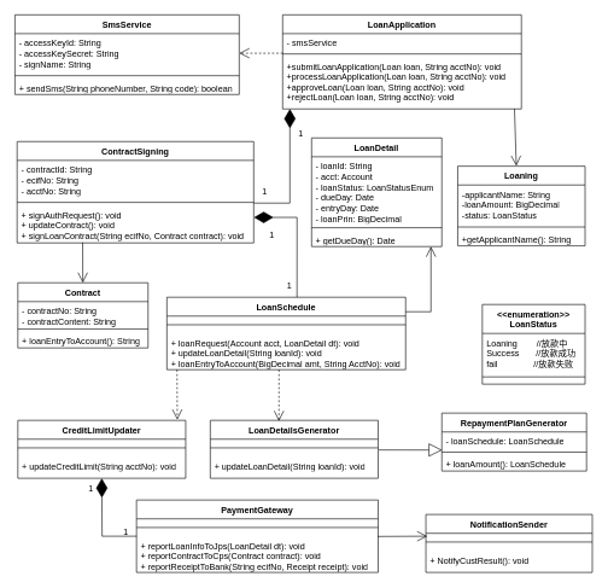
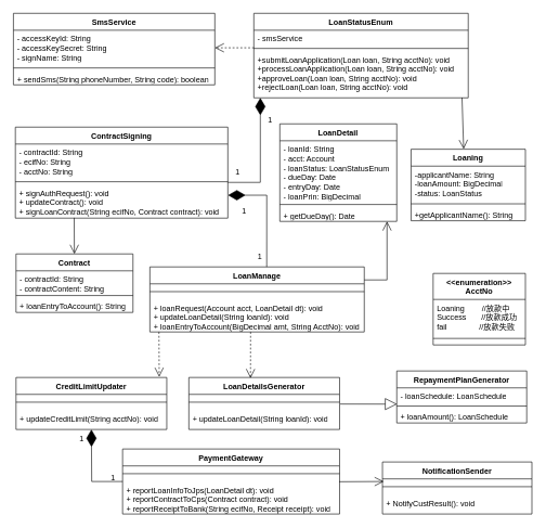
  <mxCell id="0" />
  <mxCell id="1" parent="0" />
  <mxCell id="2" value="SmsService" style="swimlane;fontStyle=1;align=center;verticalAlign=top;childLayout=stackLayout;horizontal=1;startSize=26;horizontalStack=0;resizeParent=1;resizeParentMax=0;resizeLast=0;collapsible=1;marginBottom=0;whiteSpace=wrap;html=1;" parent="1" vertex="1"><mxGeometry x="20" y="20" width="310" height="110" as="geometry" /></mxCell>
  <mxCell id="3" value="-&amp;nbsp;accessKeyId: String&lt;br&gt;-&amp;nbsp;accessKeySecret: String&lt;br&gt;-&amp;nbsp;signName: String" style="text;strokeColor=none;fillColor=none;align=left;verticalAlign=top;spacingLeft=4;spacingRight=4;overflow=hidden;rotatable=0;points=[[0,0.5],[1,0.5]];portConstraint=eastwest;whiteSpace=wrap;html=1;" parent="2" vertex="1"><mxGeometry y="26" width="310" height="54" as="geometry" /></mxCell>
  <mxCell id="4" value="" style="line;strokeWidth=1;fillColor=none;align=left;verticalAlign=middle;spacingTop=-1;spacingLeft=3;spacingRight=3;rotatable=0;labelPosition=right;points=[];portConstraint=eastwest;strokeColor=inherit;" parent="2" vertex="1"><mxGeometry y="80" width="310" height="8" as="geometry" /></mxCell>
  <mxCell id="5" value="+&amp;nbsp;sendSms(String phoneNumber, String code): boolean" style="text;strokeColor=none;fillColor=none;align=left;verticalAlign=top;spacingLeft=4;spacingRight=4;overflow=hidden;rotatable=0;points=[[0,0.5],[1,0.5]];portConstraint=eastwest;whiteSpace=wrap;html=1;" parent="2" vertex="1"><mxGeometry y="88" width="310" height="22" as="geometry" /></mxCell>
- <mxCell id="6" value="LoanApplication" style="swimlane;fontStyle=1;align=center;verticalAlign=top;childLayout=stackLayout;horizontal=1;startSize=26;horizontalStack=0;resizeParent=1;resizeParentMax=0;resizeLast=0;collapsible=1;marginBottom=0;whiteSpace=wrap;html=1;" parent="1" vertex="1"><mxGeometry x="390" y="20" width="330" height="130" as="geometry" /></mxCell>
+ <mxCell id="6" value="LoanStatusEnum" style="swimlane;fontStyle=1;align=center;verticalAlign=top;childLayout=stackLayout;horizontal=1;startSize=26;horizontalStack=0;resizeParent=1;resizeParentMax=0;resizeLast=0;collapsible=1;marginBottom=0;whiteSpace=wrap;html=1;" parent="1" vertex="1"><mxGeometry x="390" y="20" width="330" height="130" as="geometry" /></mxCell>
  <mxCell id="7" value="- smsService" style="text;strokeColor=none;fillColor=none;align=left;verticalAlign=top;spacingLeft=4;spacingRight=4;overflow=hidden;rotatable=0;points=[[0,0.5],[1,0.5]];portConstraint=eastwest;whiteSpace=wrap;html=1;" parent="6" vertex="1"><mxGeometry y="26" width="330" height="24" as="geometry" /></mxCell>
  <mxCell id="8" value="" style="line;strokeWidth=1;fillColor=none;align=left;verticalAlign=middle;spacingTop=-1;spacingLeft=3;spacingRight=3;rotatable=0;labelPosition=right;points=[];portConstraint=eastwest;strokeColor=inherit;" parent="6" vertex="1"><mxGeometry y="50" width="330" height="8" as="geometry" /></mxCell>
  <mxCell id="9" value="+submitLoanApplication(Loan loan, String acctNo): void&lt;br style=&quot;border-color: var(--border-color);&quot;&gt;+processLoanApplication(Loan loan, String acctNo): void&lt;br style=&quot;border-color: var(--border-color);&quot;&gt;+approveLoan(Loan loan, String acctNo): void&lt;br style=&quot;border-color: var(--border-color);&quot;&gt;+rejectLoan(Loan loan, String acctNo): void" style="text;strokeColor=none;fillColor=none;align=left;verticalAlign=top;spacingLeft=4;spacingRight=4;overflow=hidden;rotatable=0;points=[[0,0.5],[1,0.5]];portConstraint=eastwest;whiteSpace=wrap;html=1;" parent="6" vertex="1"><mxGeometry y="58" width="330" height="72" as="geometry" /></mxCell>
  <mxCell id="10" value="" style="endArrow=open;endSize=12;dashed=1;html=1;rounded=0;entryX=1;entryY=0.5;entryDx=0;entryDy=0;exitX=0.001;exitY=0.375;exitDx=0;exitDy=0;exitPerimeter=0;" parent="1" source="8" target="3" edge="1"><mxGeometry width="160" relative="1" as="geometry"><mxPoint x="420" y="93" as="sourcePoint" /><mxPoint x="480" y="220" as="targetPoint" /></mxGeometry></mxCell>
  <mxCell id="11" value="Loaning" style="swimlane;fontStyle=1;align=center;verticalAlign=top;childLayout=stackLayout;horizontal=1;startSize=26;horizontalStack=0;resizeParent=1;resizeParentMax=0;resizeLast=0;collapsible=1;marginBottom=0;whiteSpace=wrap;html=1;" parent="1" vertex="1"><mxGeometry x="632" y="229" width="176" height="110" as="geometry" /></mxCell>
  <mxCell id="12" value="-applicantName: String&lt;br&gt;-loanAmount: BigDecimal&lt;br&gt;-status: LoanStatus" style="text;strokeColor=none;fillColor=none;align=left;verticalAlign=top;spacingLeft=4;spacingRight=4;overflow=hidden;rotatable=0;points=[[0,0.5],[1,0.5]];portConstraint=eastwest;whiteSpace=wrap;html=1;" parent="11" vertex="1"><mxGeometry y="26" width="176" height="54" as="geometry" /></mxCell>
  <mxCell id="13" value="" style="line;strokeWidth=1;fillColor=none;align=left;verticalAlign=middle;spacingTop=-1;spacingLeft=3;spacingRight=3;rotatable=0;labelPosition=right;points=[];portConstraint=eastwest;strokeColor=inherit;" parent="11" vertex="1"><mxGeometry y="80" width="176" height="8" as="geometry" /></mxCell>
  <mxCell id="14" value="+getApplicantName(): String" style="text;strokeColor=none;fillColor=none;align=left;verticalAlign=top;spacingLeft=4;spacingRight=4;overflow=hidden;rotatable=0;points=[[0,0.5],[1,0.5]];portConstraint=eastwest;whiteSpace=wrap;html=1;" parent="11" vertex="1"><mxGeometry y="88" width="176" height="22" as="geometry" /></mxCell>
  <mxCell id="15" value="" style="endArrow=open;endFill=1;endSize=12;html=1;rounded=0;entryX=0.46;entryY=-0.003;entryDx=0;entryDy=0;entryPerimeter=0;exitX=0.971;exitY=0.995;exitDx=0;exitDy=0;exitPerimeter=0;" parent="1" source="9" target="11" edge="1"><mxGeometry width="160" relative="1" as="geometry"><mxPoint x="710" y="170" as="sourcePoint" /><mxPoint x="910" y="210" as="targetPoint" /></mxGeometry></mxCell>
- <mxCell id="16" value="&lt;b style=&quot;border-color: var(--border-color);&quot;&gt;&amp;lt;&amp;lt;enumeration&amp;gt;&amp;gt;&lt;br style=&quot;border-color: var(--border-color);&quot;&gt;LoanStatus&lt;br&gt;&lt;/b&gt;" style="swimlane;fontStyle=1;align=center;verticalAlign=top;childLayout=stackLayout;horizontal=1;startSize=40;horizontalStack=0;resizeParent=1;resizeParentMax=0;resizeLast=0;collapsible=1;marginBottom=0;whiteSpace=wrap;html=1;" parent="1" vertex="1"><mxGeometry x="666" y="420" width="142" height="110" as="geometry" /></mxCell>
+ <mxCell id="16" value="&lt;b style=&quot;border-color: var(--border-color);&quot;&gt;&amp;lt;&amp;lt;enumeration&amp;gt;&amp;gt;&lt;br style=&quot;border-color: var(--border-color);&quot;&gt;AcctNo&lt;br&gt;&lt;/b&gt;" style="swimlane;fontStyle=1;align=center;verticalAlign=top;childLayout=stackLayout;horizontal=1;startSize=40;horizontalStack=0;resizeParent=1;resizeParentMax=0;resizeLast=0;collapsible=1;marginBottom=0;whiteSpace=wrap;html=1;" parent="1" vertex="1"><mxGeometry x="666" y="420" width="142" height="110" as="geometry" /></mxCell>
  <mxCell id="17" value="Loaning&amp;nbsp; &amp;nbsp; &amp;nbsp; &amp;nbsp; //放款中&lt;br&gt;Success&amp;nbsp; &amp;nbsp; &amp;nbsp; &amp;nbsp;//放款成功&lt;br&gt;fail&amp;nbsp; &amp;nbsp; &amp;nbsp; &amp;nbsp; &amp;nbsp; &amp;nbsp; &amp;nbsp; &amp;nbsp;//放款失败" style="text;strokeColor=none;fillColor=none;align=left;verticalAlign=top;spacingLeft=4;spacingRight=4;overflow=hidden;rotatable=0;points=[[0,0.5],[1,0.5]];portConstraint=eastwest;whiteSpace=wrap;html=1;" parent="16" vertex="1"><mxGeometry y="40" width="142" height="50" as="geometry" /></mxCell>
  <mxCell id="18" value="" style="line;strokeWidth=1;fillColor=none;align=left;verticalAlign=middle;spacingTop=-1;spacingLeft=3;spacingRight=3;rotatable=0;labelPosition=right;points=[];portConstraint=eastwest;strokeColor=inherit;" parent="16" vertex="1"><mxGeometry y="90" width="142" height="20" as="geometry" /></mxCell>
  <mxCell id="19" value="ContractSigning" style="swimlane;fontStyle=1;align=center;verticalAlign=top;childLayout=stackLayout;horizontal=1;startSize=26;horizontalStack=0;resizeParent=1;resizeParentMax=0;resizeLast=0;collapsible=1;marginBottom=0;whiteSpace=wrap;html=1;" parent="1" vertex="1"><mxGeometry x="23" y="195" width="327" height="140" as="geometry" /></mxCell>
  <mxCell id="20" value="-&amp;nbsp;contractId: String&lt;br&gt;-&amp;nbsp;ecifNo: String&lt;br&gt;-&amp;nbsp;acctNo: String" style="text;strokeColor=none;fillColor=none;align=left;verticalAlign=top;spacingLeft=4;spacingRight=4;overflow=hidden;rotatable=0;points=[[0,0.5],[1,0.5]];portConstraint=eastwest;whiteSpace=wrap;html=1;" parent="19" vertex="1"><mxGeometry y="26" width="327" height="54" as="geometry" /></mxCell>
  <mxCell id="21" value="" style="line;strokeWidth=1;fillColor=none;align=left;verticalAlign=middle;spacingTop=-1;spacingLeft=3;spacingRight=3;rotatable=0;labelPosition=right;points=[];portConstraint=eastwest;strokeColor=inherit;" parent="19" vertex="1"><mxGeometry y="80" width="327" height="8" as="geometry" /></mxCell>
  <mxCell id="22" value="+ signAuthRequest(): void&lt;br style=&quot;border-color: var(--border-color);&quot;&gt;+ updateContract(): void&lt;br style=&quot;border-color: var(--border-color);&quot;&gt;+ signLoanContract(String ecifNo, Contract contract): void" style="text;strokeColor=none;fillColor=none;align=left;verticalAlign=top;spacingLeft=4;spacingRight=4;overflow=hidden;rotatable=0;points=[[0,0.5],[1,0.5]];portConstraint=eastwest;whiteSpace=wrap;html=1;" parent="19" vertex="1"><mxGeometry y="88" width="327" height="52" as="geometry" /></mxCell>
  <mxCell id="23" value="" style="endArrow=diamondThin;endFill=1;endSize=24;html=1;rounded=0;edgeStyle=orthogonalEdgeStyle;" parent="1" target="9" edge="1"><mxGeometry width="160" relative="1" as="geometry"><mxPoint x="350" y="280" as="sourcePoint" /><mxPoint x="510" y="280" as="targetPoint" /><Array as="points"><mxPoint x="400" y="280" /></Array></mxGeometry></mxCell>
  <mxCell id="24" value="1" style="text;html=1;align=center;verticalAlign=middle;resizable=0;points=[];autosize=1;strokeColor=none;fillColor=none;" parent="1" vertex="1"><mxGeometry x="350" y="250" width="30" height="30" as="geometry" /></mxCell>
  <mxCell id="25" value="1" style="text;html=1;align=center;verticalAlign=middle;resizable=0;points=[];autosize=1;strokeColor=none;fillColor=none;" parent="1" vertex="1"><mxGeometry x="400" y="170" width="30" height="30" as="geometry" /></mxCell>
  <mxCell id="26" value="Contract" style="swimlane;fontStyle=1;align=center;verticalAlign=top;childLayout=stackLayout;horizontal=1;startSize=26;horizontalStack=0;resizeParent=1;resizeParentMax=0;resizeLast=0;collapsible=1;marginBottom=0;whiteSpace=wrap;html=1;" parent="1" vertex="1"><mxGeometry x="24" y="390" width="180" height="90" as="geometry" /></mxCell>
- <mxCell id="27" value="- contractNo: String&lt;br&gt;- contractContent: String" style="text;strokeColor=none;fillColor=none;align=left;verticalAlign=top;spacingLeft=4;spacingRight=4;overflow=hidden;rotatable=0;points=[[0,0.5],[1,0.5]];portConstraint=eastwest;whiteSpace=wrap;html=1;" parent="26" vertex="1"><mxGeometry y="26" width="180" height="34" as="geometry" /></mxCell>
+ <mxCell id="27" value="- contractId: String&lt;br&gt;- contractContent: String" style="text;strokeColor=none;fillColor=none;align=left;verticalAlign=top;spacingLeft=4;spacingRight=4;overflow=hidden;rotatable=0;points=[[0,0.5],[1,0.5]];portConstraint=eastwest;whiteSpace=wrap;html=1;" parent="26" vertex="1"><mxGeometry y="26" width="180" height="34" as="geometry" /></mxCell>
  <mxCell id="28" value="" style="line;strokeWidth=1;fillColor=none;align=left;verticalAlign=middle;spacingTop=-1;spacingLeft=3;spacingRight=3;rotatable=0;labelPosition=right;points=[];portConstraint=eastwest;strokeColor=inherit;" parent="26" vertex="1"><mxGeometry y="60" width="180" height="8" as="geometry" /></mxCell>
  <mxCell id="29" value="+ loanEntryToAccount(): String" style="text;strokeColor=none;fillColor=none;align=left;verticalAlign=top;spacingLeft=4;spacingRight=4;overflow=hidden;rotatable=0;points=[[0,0.5],[1,0.5]];portConstraint=eastwest;whiteSpace=wrap;html=1;" parent="26" vertex="1"><mxGeometry y="68" width="180" height="22" as="geometry" /></mxCell>
  <mxCell id="30" value="" style="endArrow=open;endFill=1;endSize=12;html=1;rounded=0;exitX=0.277;exitY=0.988;exitDx=0;exitDy=0;exitPerimeter=0;" parent="1" source="22" target="26" edge="1"><mxGeometry width="160" relative="1" as="geometry"><mxPoint x="250" y="380" as="sourcePoint" /><mxPoint x="410" y="380" as="targetPoint" /></mxGeometry></mxCell>
- <mxCell id="31" value="LoanSchedule" style="swimlane;fontStyle=1;align=center;verticalAlign=top;childLayout=stackLayout;horizontal=1;startSize=26;horizontalStack=0;resizeParent=1;resizeParentMax=0;resizeLast=0;collapsible=1;marginBottom=0;whiteSpace=wrap;html=1;" parent="1" vertex="1"><mxGeometry x="230" y="410" width="330" height="100" as="geometry" /></mxCell>
+ <mxCell id="31" value="LoanManage" style="swimlane;fontStyle=1;align=center;verticalAlign=top;childLayout=stackLayout;horizontal=1;startSize=26;horizontalStack=0;resizeParent=1;resizeParentMax=0;resizeLast=0;collapsible=1;marginBottom=0;whiteSpace=wrap;html=1;" parent="1" vertex="1"><mxGeometry x="230" y="410" width="330" height="100" as="geometry" /></mxCell>
  <mxCell id="32" value="" style="line;strokeWidth=1;fillColor=none;align=left;verticalAlign=middle;spacingTop=-1;spacingLeft=3;spacingRight=3;rotatable=0;labelPosition=right;points=[];portConstraint=eastwest;strokeColor=inherit;" parent="31" vertex="1"><mxGeometry y="26" width="330" height="24" as="geometry" /></mxCell>
  <mxCell id="33" value="+ loanRequest(Account acct, LoanDetail dt): void&lt;br&gt;+ updateLoanDetail(String loanId): void&lt;br&gt;+ loanEntryToAccount(BigDecimal amt, String AcctNo): void" style="text;strokeColor=none;fillColor=none;align=left;verticalAlign=top;spacingLeft=4;spacingRight=4;overflow=hidden;rotatable=0;points=[[0,0.5],[1,0.5]];portConstraint=eastwest;whiteSpace=wrap;html=1;" parent="31" vertex="1"><mxGeometry y="50" width="330" height="50" as="geometry" /></mxCell>
  <mxCell id="34" value="" style="endArrow=diamondThin;endFill=1;endSize=24;html=1;rounded=0;entryX=1.001;entryY=0.322;entryDx=0;entryDy=0;entryPerimeter=0;edgeStyle=orthogonalEdgeStyle;exitX=0.545;exitY=0;exitDx=0;exitDy=0;exitPerimeter=0;" parent="1" target="22" edge="1" source="31"><mxGeometry width="160" relative="1" as="geometry"><mxPoint x="410" y="380" as="sourcePoint" /><mxPoint x="560" y="360" as="targetPoint" /><Array as="points"><mxPoint x="410" y="300" /></Array></mxGeometry></mxCell>
  <mxCell id="35" value="1" style="text;html=1;align=center;verticalAlign=middle;resizable=0;points=[];autosize=1;strokeColor=none;fillColor=none;" parent="1" vertex="1"><mxGeometry x="360" y="309" width="30" height="30" as="geometry" /></mxCell>
  <mxCell id="36" value="1" style="text;html=1;align=center;verticalAlign=middle;resizable=0;points=[];autosize=1;strokeColor=none;fillColor=none;" parent="1" vertex="1"><mxGeometry x="384" y="380" width="30" height="30" as="geometry" /></mxCell>
  <mxCell id="37" value="LoanDetail" style="swimlane;fontStyle=1;align=center;verticalAlign=top;childLayout=stackLayout;horizontal=1;startSize=26;horizontalStack=0;resizeParent=1;resizeParentMax=0;resizeLast=0;collapsible=1;marginBottom=0;whiteSpace=wrap;html=1;" parent="1" vertex="1"><mxGeometry x="430" y="190" width="180" height="150" as="geometry" /></mxCell>
  <mxCell id="38" value="- loanId: String&lt;br&gt;- acct: Account&lt;br&gt;- loanStatus: LoanStatusEnum&lt;br&gt;- dueDay: Date&lt;br&gt;- entryDay: Date&lt;br&gt;- loanPrin: BigDecimal" style="text;strokeColor=none;fillColor=none;align=left;verticalAlign=top;spacingLeft=4;spacingRight=4;overflow=hidden;rotatable=0;points=[[0,0.5],[1,0.5]];portConstraint=eastwest;whiteSpace=wrap;html=1;" parent="37" vertex="1"><mxGeometry y="26" width="180" height="94" as="geometry" /></mxCell>
  <mxCell id="39" value="" style="line;strokeWidth=1;fillColor=none;align=left;verticalAlign=middle;spacingTop=-1;spacingLeft=3;spacingRight=3;rotatable=0;labelPosition=right;points=[];portConstraint=eastwest;strokeColor=inherit;" parent="37" vertex="1"><mxGeometry y="120" width="180" height="8" as="geometry" /></mxCell>
  <mxCell id="40" value="+ getDueDay(): Date" style="text;strokeColor=none;fillColor=none;align=left;verticalAlign=top;spacingLeft=4;spacingRight=4;overflow=hidden;rotatable=0;points=[[0,0.5],[1,0.5]];portConstraint=eastwest;whiteSpace=wrap;html=1;" parent="37" vertex="1"><mxGeometry y="128" width="180" height="22" as="geometry" /></mxCell>
  <mxCell id="41" value="" style="endArrow=open;endFill=1;endSize=12;html=1;rounded=0;edgeStyle=orthogonalEdgeStyle;" parent="1" target="40" edge="1"><mxGeometry width="160" relative="1" as="geometry"><mxPoint x="560" y="430" as="sourcePoint" /><mxPoint x="720" y="430" as="targetPoint" /><Array as="points"><mxPoint x="595" y="430" /></Array></mxGeometry></mxCell>
  <mxCell id="42" value="CreditLimitUpdater" style="swimlane;fontStyle=1;align=center;verticalAlign=top;childLayout=stackLayout;horizontal=1;startSize=26;horizontalStack=0;resizeParent=1;resizeParentMax=0;resizeLast=0;collapsible=1;marginBottom=0;whiteSpace=wrap;html=1;" parent="1" vertex="1"><mxGeometry x="24" y="580" width="232" height="80" as="geometry" /></mxCell>
  <mxCell id="43" value="" style="line;strokeWidth=1;fillColor=none;align=left;verticalAlign=middle;spacingTop=-1;spacingLeft=3;spacingRight=3;rotatable=0;labelPosition=right;points=[];portConstraint=eastwest;strokeColor=inherit;" parent="42" vertex="1"><mxGeometry y="26" width="232" height="24" as="geometry" /></mxCell>
  <mxCell id="44" value="+ updateCreditLimit(String acctNo): void" style="text;strokeColor=none;fillColor=none;align=left;verticalAlign=top;spacingLeft=4;spacingRight=4;overflow=hidden;rotatable=0;points=[[0,0.5],[1,0.5]];portConstraint=eastwest;whiteSpace=wrap;html=1;" parent="42" vertex="1"><mxGeometry y="50" width="232" height="30" as="geometry" /></mxCell>
  <mxCell id="45" value="" style="endArrow=open;endSize=12;dashed=1;html=1;rounded=0;entryX=0.95;entryY=-0.012;entryDx=0;entryDy=0;entryPerimeter=0;" parent="1" target="42" edge="1"><mxGeometry width="160" relative="1" as="geometry"><mxPoint x="244" y="510" as="sourcePoint" /><mxPoint x="480" y="540" as="targetPoint" /></mxGeometry></mxCell>
  <mxCell id="46" value="LoanDetailsGenerator" style="swimlane;fontStyle=1;align=center;verticalAlign=top;childLayout=stackLayout;horizontal=1;startSize=26;horizontalStack=0;resizeParent=1;resizeParentMax=0;resizeLast=0;collapsible=1;marginBottom=0;whiteSpace=wrap;html=1;" parent="1" vertex="1"><mxGeometry x="290" y="580" width="232" height="80" as="geometry" /></mxCell>
  <mxCell id="47" value="" style="line;strokeWidth=1;fillColor=none;align=left;verticalAlign=middle;spacingTop=-1;spacingLeft=3;spacingRight=3;rotatable=0;labelPosition=right;points=[];portConstraint=eastwest;strokeColor=inherit;" parent="46" vertex="1"><mxGeometry y="26" width="232" height="24" as="geometry" /></mxCell>
  <mxCell id="48" value="+ updateLoanDetail(String loanId): void" style="text;strokeColor=none;fillColor=none;align=left;verticalAlign=top;spacingLeft=4;spacingRight=4;overflow=hidden;rotatable=0;points=[[0,0.5],[1,0.5]];portConstraint=eastwest;whiteSpace=wrap;html=1;" parent="46" vertex="1"><mxGeometry y="50" width="232" height="30" as="geometry" /></mxCell>
  <mxCell id="49" value="" style="endArrow=open;endSize=12;dashed=1;html=1;rounded=0;entryX=0.409;entryY=0.013;entryDx=0;entryDy=0;entryPerimeter=0;" parent="1" target="46" edge="1"><mxGeometry width="160" relative="1" as="geometry"><mxPoint x="385" y="510" as="sourcePoint" /><mxPoint x="700" y="500" as="targetPoint" /></mxGeometry></mxCell>
  <mxCell id="50" value="RepaymentPlanGenerator" style="swimlane;fontStyle=1;align=center;verticalAlign=top;childLayout=stackLayout;horizontal=1;startSize=26;horizontalStack=0;resizeParent=1;resizeParentMax=0;resizeLast=0;collapsible=1;marginBottom=0;whiteSpace=wrap;html=1;" parent="1" vertex="1"><mxGeometry x="610" y="570" width="200" height="80" as="geometry" /></mxCell>
  <mxCell id="51" value="- loanSchedule: LoanSchedule&lt;br&gt;" style="text;strokeColor=none;fillColor=none;align=left;verticalAlign=top;spacingLeft=4;spacingRight=4;overflow=hidden;rotatable=0;points=[[0,0.5],[1,0.5]];portConstraint=eastwest;whiteSpace=wrap;html=1;" parent="50" vertex="1"><mxGeometry y="26" width="200" height="24" as="geometry" /></mxCell>
  <mxCell id="52" value="" style="line;strokeWidth=1;fillColor=none;align=left;verticalAlign=middle;spacingTop=-1;spacingLeft=3;spacingRight=3;rotatable=0;labelPosition=right;points=[];portConstraint=eastwest;strokeColor=inherit;" parent="50" vertex="1"><mxGeometry y="50" width="200" height="8" as="geometry" /></mxCell>
  <mxCell id="53" value="+ loanAmount(): LoanSchedule" style="text;strokeColor=none;fillColor=none;align=left;verticalAlign=top;spacingLeft=4;spacingRight=4;overflow=hidden;rotatable=0;points=[[0,0.5],[1,0.5]];portConstraint=eastwest;whiteSpace=wrap;html=1;" parent="50" vertex="1"><mxGeometry y="58" width="200" height="22" as="geometry" /></mxCell>
  <mxCell id="54" value="" style="endArrow=block;endSize=16;endFill=0;html=1;rounded=0;exitX=1.004;exitY=0.619;exitDx=0;exitDy=0;exitPerimeter=0;entryX=0.002;entryY=0.125;entryDx=0;entryDy=0;entryPerimeter=0;" parent="1" source="47" target="52" edge="1"><mxGeometry width="160" relative="1" as="geometry"><mxPoint x="540" y="580" as="sourcePoint" /><mxPoint x="610" y="580" as="targetPoint" /></mxGeometry></mxCell>
  <mxCell id="55" value="PaymentGateway" style="swimlane;fontStyle=1;align=center;verticalAlign=top;childLayout=stackLayout;horizontal=1;startSize=26;horizontalStack=0;resizeParent=1;resizeParentMax=0;resizeLast=0;collapsible=1;marginBottom=0;whiteSpace=wrap;html=1;" parent="1" vertex="1"><mxGeometry x="188" y="690" width="334" height="100" as="geometry" /></mxCell>
  <mxCell id="56" value="" style="line;strokeWidth=1;fillColor=none;align=left;verticalAlign=middle;spacingTop=-1;spacingLeft=3;spacingRight=3;rotatable=0;labelPosition=right;points=[];portConstraint=eastwest;strokeColor=inherit;" parent="55" vertex="1"><mxGeometry y="26" width="334" height="24" as="geometry" /></mxCell>
  <mxCell id="57" value="+ reportLoanInfoToJps(LoanDetail dt): void&lt;br&gt;+ reportContractToCps(Contract contract): void&lt;br&gt;+ reportReceiptToBank(String ecifNo, Receipt receipt): void" style="text;strokeColor=none;fillColor=none;align=left;verticalAlign=top;spacingLeft=4;spacingRight=4;overflow=hidden;rotatable=0;points=[[0,0.5],[1,0.5]];portConstraint=eastwest;whiteSpace=wrap;html=1;" parent="55" vertex="1"><mxGeometry y="50" width="334" height="50" as="geometry" /></mxCell>
  <mxCell id="58" value="" style="endArrow=diamondThin;endFill=1;endSize=24;html=1;rounded=0;exitX=0;exitY=0.5;exitDx=0;exitDy=0;edgeStyle=orthogonalEdgeStyle;" parent="1" source="55" edge="1"><mxGeometry width="160" relative="1" as="geometry"><mxPoint x="190" y="680" as="sourcePoint" /><mxPoint x="140" y="660" as="targetPoint" /></mxGeometry></mxCell>
  <mxCell id="59" value="1" style="text;html=1;align=center;verticalAlign=middle;resizable=0;points=[];autosize=1;strokeColor=none;fillColor=none;" parent="1" vertex="1"><mxGeometry x="110" y="660" width="30" height="30" as="geometry" /></mxCell>
  <mxCell id="60" value="1" style="text;html=1;align=center;verticalAlign=middle;resizable=0;points=[];autosize=1;strokeColor=none;fillColor=none;" parent="1" vertex="1"><mxGeometry x="158" y="720" width="30" height="30" as="geometry" /></mxCell>
  <mxCell id="61" value="NotificationSender" style="swimlane;fontStyle=1;align=center;verticalAlign=top;childLayout=stackLayout;horizontal=1;startSize=26;horizontalStack=0;resizeParent=1;resizeParentMax=0;resizeLast=0;collapsible=1;marginBottom=0;whiteSpace=wrap;html=1;" parent="1" vertex="1"><mxGeometry x="588" y="710" width="230" height="80" as="geometry" /></mxCell>
  <mxCell id="62" value="" style="line;strokeWidth=1;fillColor=none;align=left;verticalAlign=middle;spacingTop=-1;spacingLeft=3;spacingRight=3;rotatable=0;labelPosition=right;points=[];portConstraint=eastwest;strokeColor=inherit;" parent="61" vertex="1"><mxGeometry y="26" width="230" height="24" as="geometry" /></mxCell>
  <mxCell id="63" value="+ NotifyCustResult(): void" style="text;strokeColor=none;fillColor=none;align=left;verticalAlign=top;spacingLeft=4;spacingRight=4;overflow=hidden;rotatable=0;points=[[0,0.5],[1,0.5]];portConstraint=eastwest;whiteSpace=wrap;html=1;" parent="61" vertex="1"><mxGeometry y="50" width="230" height="30" as="geometry" /></mxCell>
  <mxCell id="64" value="" style="endArrow=open;endFill=1;endSize=12;html=1;rounded=0;exitX=0.998;exitY=0.007;exitDx=0;exitDy=0;exitPerimeter=0;" parent="1" source="57" edge="1"><mxGeometry width="160" relative="1" as="geometry"><mxPoint x="530" y="700" as="sourcePoint" /><mxPoint x="590" y="740" as="targetPoint" /></mxGeometry></mxCell>
